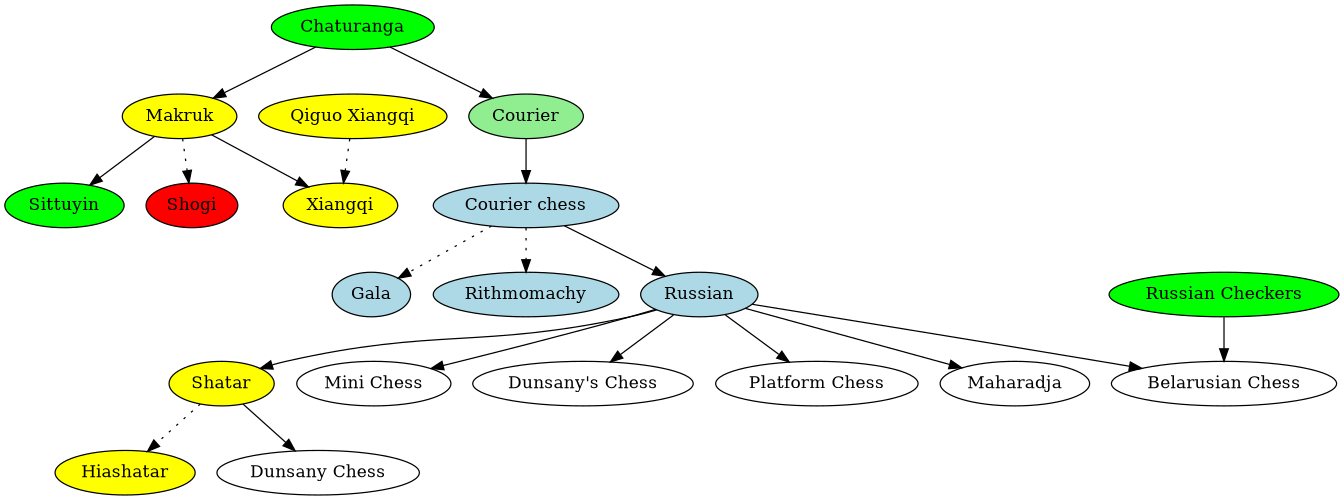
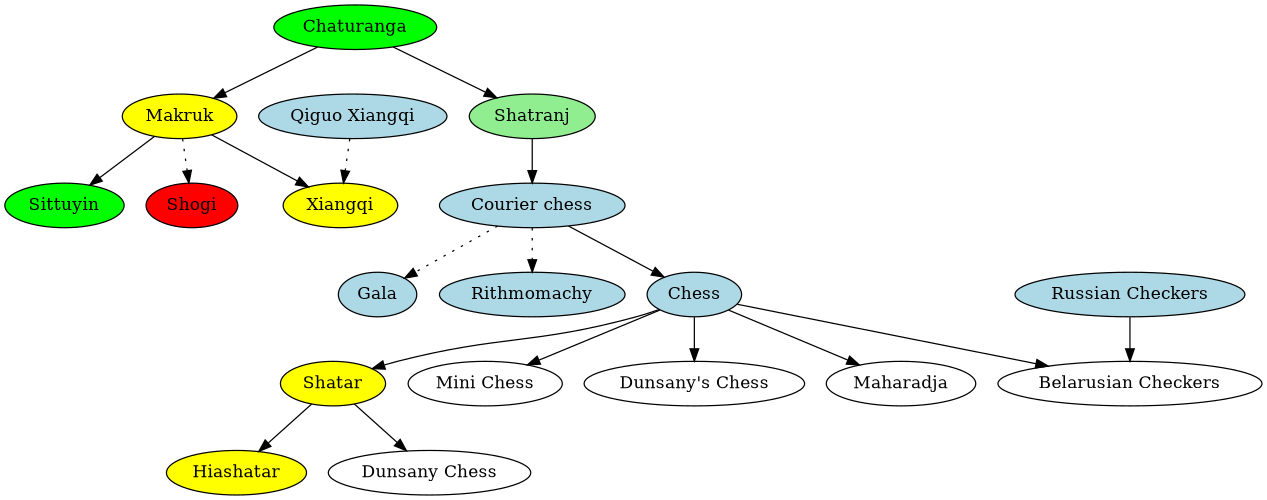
  digraph {
    node [style=filled]
    Chaturanga [fillcolor=green]
    Makruk [fillcolor=yellow]
-   Shatranj [fillcolor=lightgreen label=Courier]
+   Shatranj [fillcolor=lightgreen]
    Sittuyin [fillcolor=green]
    Xiangqi [fillcolor=yellow]
    Shogi [fillcolor=red]
    "Courier chess" [fillcolor=lightblue]
    Gala [fillcolor=lightblue]
    Rithmomachy [fillcolor=lightblue]
-   Chess [fillcolor=lightblue label=Russian]
-   "Qiguo Xiangqi" [fillcolor=yellow]
+   Chess [fillcolor=lightblue]
+   "Qiguo Xiangqi" [fillcolor=lightblue]
    Shatar [fillcolor=yellow]
    "Mini Chess" [style=""]
    "Dunsany's Chess" [style=""]
-   "Platform Chess" [style=""]
    Maharadja [style=""]
-   "Belarusian Chess" [style=""]
+   "Belarusian Chess" [label="Belarusian Checkers" style=""]
    Hiashatar [fillcolor=yellow]
    n19 [label="Dunsany Chess" style=""]
-   "Russian Checkers" [fillcolor=green]
+   "Russian Checkers" [fillcolor=lightblue]
    Chaturanga -> Makruk
    Chaturanga -> Shatranj
    Makruk -> Sittuyin
    Makruk -> Xiangqi [style=solid]
    Makruk -> Shogi [style=dotted]
    Shatranj -> "Courier chess"
    "Courier chess" -> Gala [style=dotted]
    "Courier chess" -> Rithmomachy [style=dotted]
    "Courier chess" -> Chess
    Chess -> Shatar
    Chess -> "Mini Chess"
    Chess -> "Dunsany's Chess"
-   Chess -> "Platform Chess"
    Chess -> Maharadja
    Chess -> "Belarusian Chess"
    "Qiguo Xiangqi" -> Xiangqi [style=dotted]
-   Shatar -> Hiashatar [style=dotted]
+   Shatar -> Hiashatar
    Shatar -> n19
    "Russian Checkers" -> "Belarusian Chess"
  }
